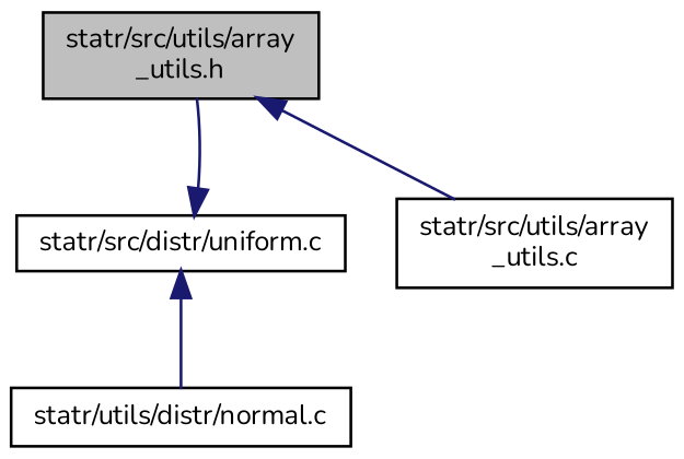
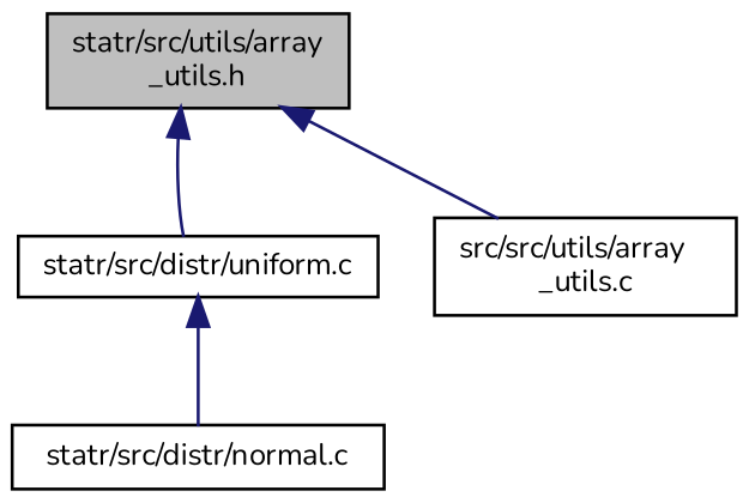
  digraph {
    fontname=Nunito
    node [color=black fillcolor=white fontname=Nunito fontsize=10 shape=record style=filled]
    edge [color=midnightblue dir=back fontname=Nunito fontsize=10 labelfontname=Helvetica labelfontsize=10 style=solid]
    n1 [fillcolor=grey75 fontcolor=black height=0.2 label="statr/src/utils/array\l_utils.h" width=0.4]
    n2 [height=0.2 label="statr/src/distr/uniform.c" width=0.4]
-   n3 [height=0.2 label="statr/src/utils/array\l_utils.c" width=0.4]
-   n4 [height=0.2 label="statr/utils/distr/normal.c" width=0.4]
-   n2 -> n1
+   n3 [height=0.2 label="src/src/utils/array\l_utils.c" width=0.4]
+   n4 [height=0.2 label="statr/src/distr/normal.c" width=0.4]
+   n1 -> n2
    n1 -> n3
    n2 -> n4
  }
